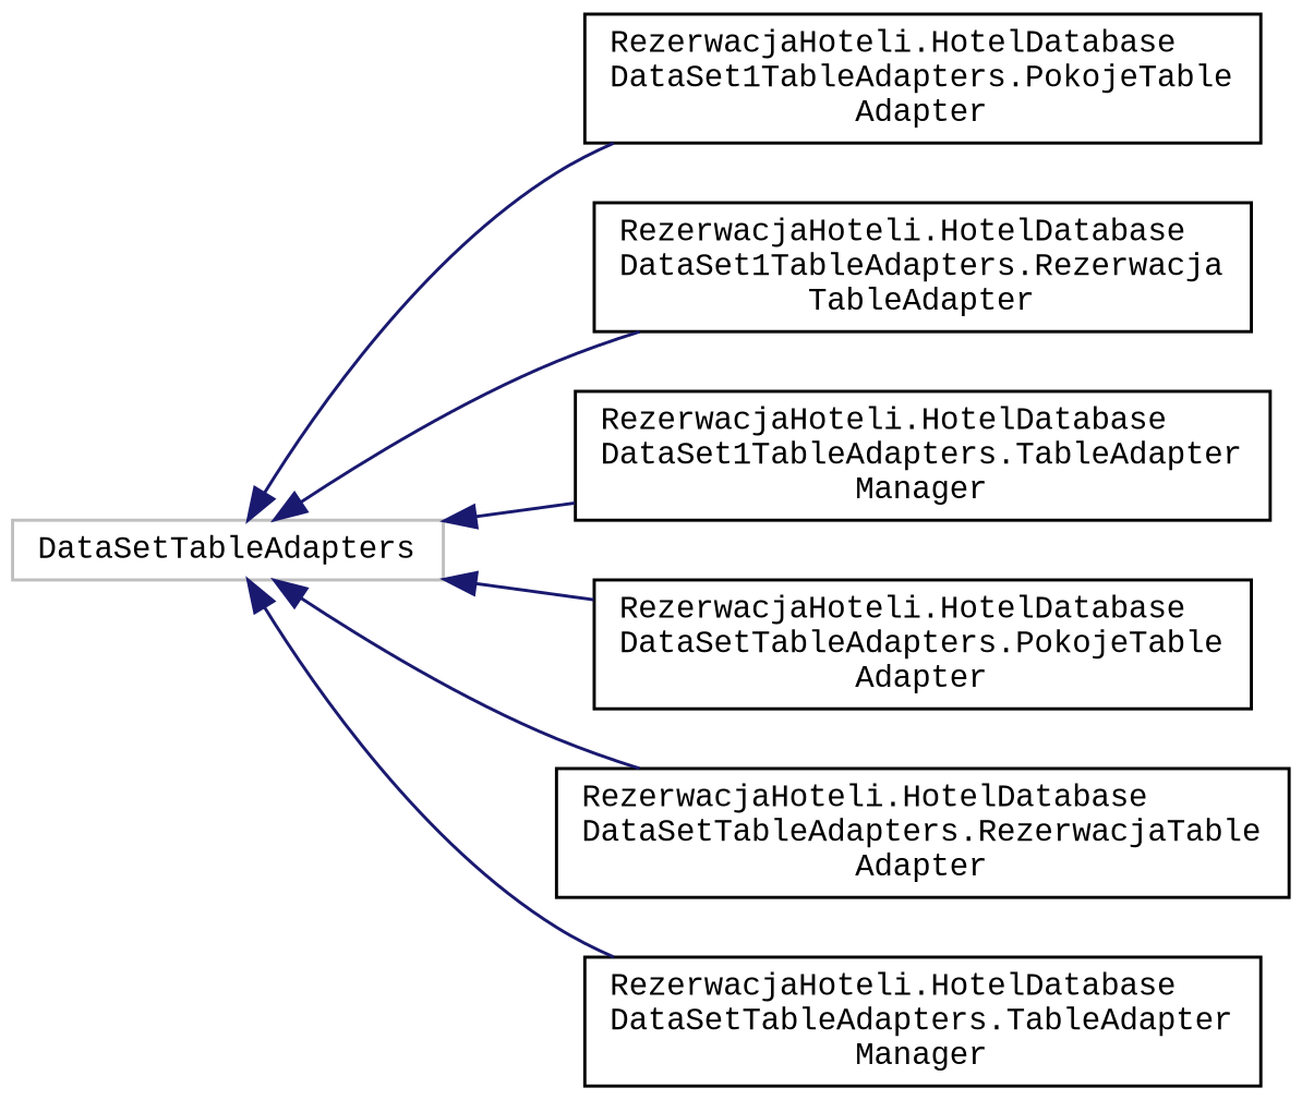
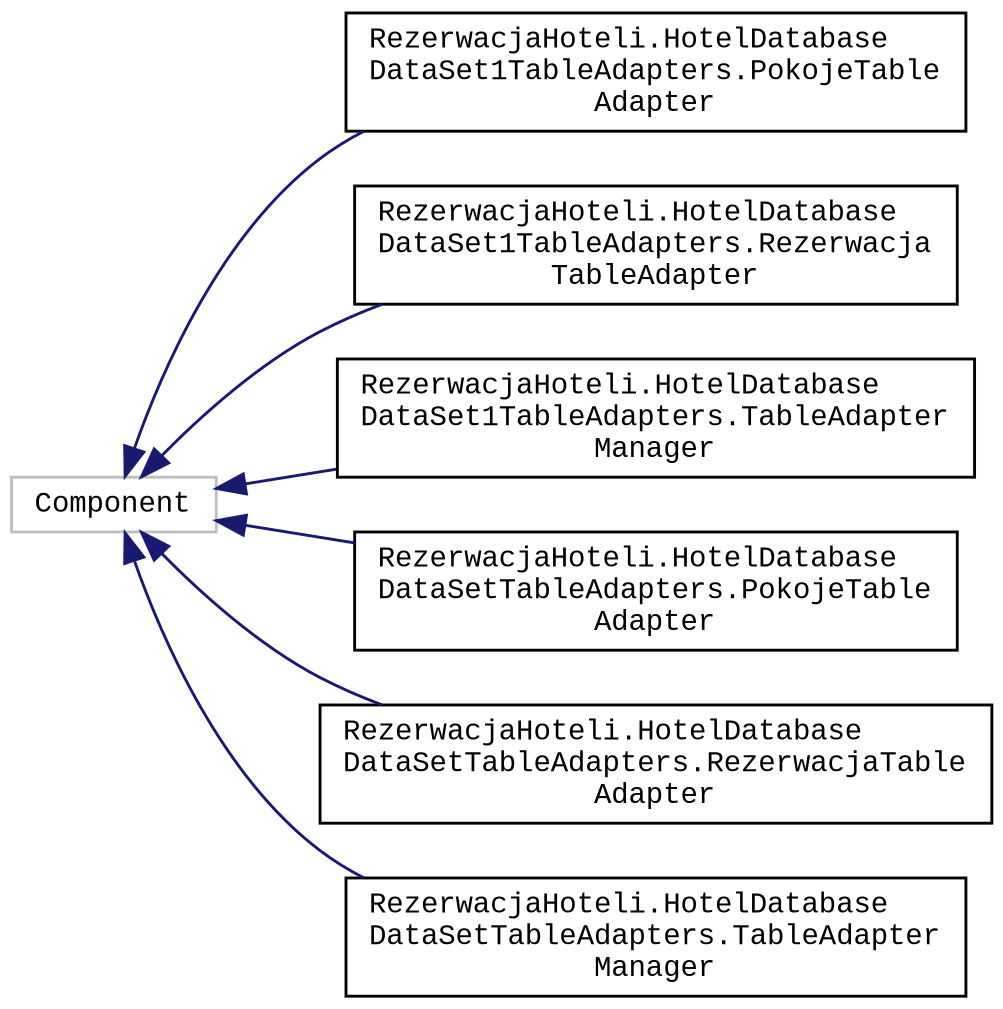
  digraph {
    rankdir=LR
    fontname="Liberation Mono"
    node [color=black fillcolor=white fontname="Liberation Mono" fontsize=10 shape=record style=filled]
    edge [color=midnightblue dir=back fontname="Liberation Mono" fontsize=10 labelfontname=Helvetica labelfontsize=10 style=solid]
-   n1 [color=grey75 height=0.2 label=DataSetTableAdapters width=0.4]
+   n1 [color=grey75 height=0.2 label=Component width=0.4]
    n2 [height=0.2 label="RezerwacjaHoteli.HotelDatabase\lDataSet1TableAdapters.PokojeTable\lAdapter" width=0.4]
    n3 [height=0.2 label="RezerwacjaHoteli.HotelDatabase\lDataSet1TableAdapters.Rezerwacja\lTableAdapter" width=0.4]
    n4 [height=0.2 label="RezerwacjaHoteli.HotelDatabase\lDataSet1TableAdapters.TableAdapter\lManager" width=0.4]
    n5 [height=0.2 label="RezerwacjaHoteli.HotelDatabase\lDataSetTableAdapters.PokojeTable\lAdapter" width=0.4]
    n6 [height=0.2 label="RezerwacjaHoteli.HotelDatabase\lDataSetTableAdapters.RezerwacjaTable\lAdapter" width=0.4]
    n7 [height=0.2 label="RezerwacjaHoteli.HotelDatabase\lDataSetTableAdapters.TableAdapter\lManager" width=0.4]
    n1 -> n2
    n1 -> n3
    n1 -> n4
    n1 -> n5
    n1 -> n6
    n1 -> n7
  }
